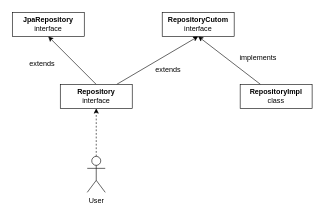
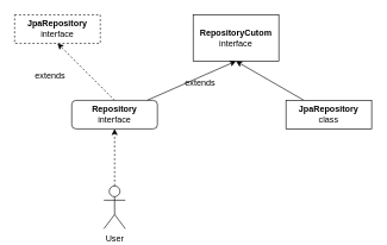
  <mxCell id="0" />
  <mxCell id="1" parent="0" />
- <mxCell id="2" value="&lt;b&gt;JpaRepository&lt;/b&gt;&lt;br&gt;interface" style="rounded=0;whiteSpace=wrap;html=1;" vertex="1" parent="1"><mxGeometry x="20" y="20" width="120" height="40" as="geometry" /></mxCell>
- <mxCell id="3" value="&lt;b&gt;RepositoryCutom&lt;/b&gt;&lt;br&gt;interface" style="rounded=0;whiteSpace=wrap;html=1;" vertex="1" parent="1"><mxGeometry x="270" y="20" width="120" height="40" as="geometry" /></mxCell>
- <mxCell id="4" style="rounded=0;orthogonalLoop=1;jettySize=auto;html=1;exitX=0.5;exitY=0;exitDx=0;exitDy=0;entryX=0.5;entryY=1;entryDx=0;entryDy=0;" edge="1" parent="1" source="6" target="2"><mxGeometry relative="1" as="geometry" /></mxCell>
+ <mxCell id="2" value="&lt;b&gt;JpaRepository&lt;/b&gt;&lt;br&gt;interface" style="rounded=0;whiteSpace=wrap;html=1;dashed=1;" vertex="1" parent="1"><mxGeometry x="20" y="20" width="120" height="40" as="geometry" /></mxCell>
+ <mxCell id="3" value="&lt;b&gt;RepositoryCutom&lt;/b&gt;&lt;br&gt;interface" style="rounded=0;whiteSpace=wrap;html=1;" vertex="1" parent="1"><mxGeometry x="270" y="20" width="120" height="65" as="geometry" /></mxCell>
+ <mxCell id="4" style="rounded=0;orthogonalLoop=1;jettySize=auto;html=1;exitX=0.5;exitY=0;exitDx=0;exitDy=0;entryX=0.5;entryY=1;entryDx=0;entryDy=0;dashed=1;" edge="1" parent="1" source="6" target="2"><mxGeometry relative="1" as="geometry" /></mxCell>
  <mxCell id="5" style="edgeStyle=none;rounded=0;orthogonalLoop=1;jettySize=auto;html=1;entryX=0.5;entryY=1;entryDx=0;entryDy=0;" edge="1" parent="1" source="6" target="3"><mxGeometry relative="1" as="geometry" /></mxCell>
- <mxCell id="6" value="&lt;b&gt;Repository&lt;/b&gt;&lt;br&gt;interface" style="rounded=0;whiteSpace=wrap;html=1;" vertex="1" parent="1"><mxGeometry x="100" y="140" width="120" height="40" as="geometry" /></mxCell>
+ <mxCell id="6" value="&lt;b&gt;Repository&lt;/b&gt;&lt;br&gt;interface" style="whiteSpace=wrap;html=1;rounded=1;" vertex="1" parent="1"><mxGeometry x="100" y="140" width="120" height="40" as="geometry" /></mxCell>
  <mxCell id="7" style="edgeStyle=none;rounded=0;orthogonalLoop=1;jettySize=auto;html=1;entryX=0.5;entryY=1;entryDx=0;entryDy=0;dashed=0;" edge="1" parent="1" source="8" target="3"><mxGeometry relative="1" as="geometry" /></mxCell>
- <mxCell id="8" value="&lt;b&gt;RepositoryImpl&lt;/b&gt;&lt;br&gt;class" style="rounded=0;whiteSpace=wrap;html=1;" vertex="1" parent="1"><mxGeometry x="400" y="140" width="120" height="40" as="geometry" /></mxCell>
+ <mxCell id="8" value="&lt;b&gt;JpaRepository&lt;/b&gt;&lt;br&gt;class" style="rounded=0;whiteSpace=wrap;html=1;" vertex="1" parent="1"><mxGeometry x="400" y="140" width="120" height="40" as="geometry" /></mxCell>
  <mxCell id="9" value="extends" style="text;html=1;strokeColor=none;fillColor=none;align=center;verticalAlign=middle;whiteSpace=wrap;rounded=0;" vertex="1" parent="1"><mxGeometry x="40" y="90" width="60" height="30" as="geometry" /></mxCell>
  <mxCell id="10" value="extends" style="text;html=1;strokeColor=none;fillColor=none;align=center;verticalAlign=middle;whiteSpace=wrap;rounded=0;" vertex="1" parent="1"><mxGeometry x="250" y="100" width="60" height="30" as="geometry" /></mxCell>
- <mxCell id="11" value="implements" style="text;html=1;strokeColor=none;fillColor=none;align=center;verticalAlign=middle;whiteSpace=wrap;rounded=0;" vertex="1" parent="1"><mxGeometry x="400" y="80" width="60" height="30" as="geometry" /></mxCell>
  <mxCell id="12" style="edgeStyle=none;rounded=0;orthogonalLoop=1;jettySize=auto;html=1;dashed=1;" edge="1" parent="1" source="13" target="6"><mxGeometry relative="1" as="geometry" /></mxCell>
  <mxCell id="13" value="User" style="shape=umlActor;verticalLabelPosition=bottom;verticalAlign=top;html=1;outlineConnect=0;" vertex="1" parent="1"><mxGeometry x="145" y="260" width="30" height="60" as="geometry" /></mxCell>
